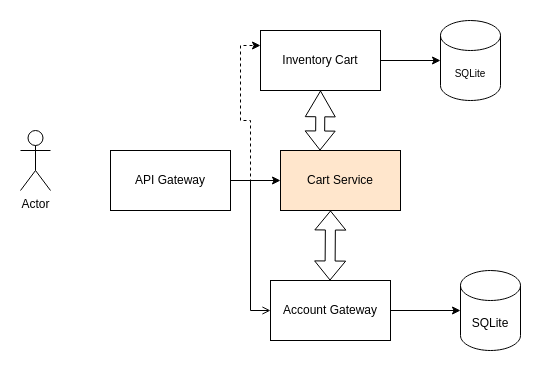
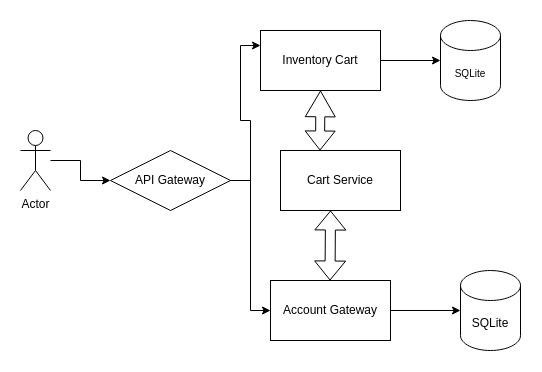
  <mxCell id="0" />
  <mxCell id="1" parent="0" />
  <mxCell id="2" value="SQLite" style="shape=cylinder3;whiteSpace=wrap;html=1;boundedLbl=1;backgroundOutline=1;size=15;" vertex="1" parent="1"><mxGeometry x="460" y="270" width="60" height="80" as="geometry" /></mxCell>
  <mxCell id="3" value="&lt;font size=&quot;1&quot;&gt;SQLite&lt;/font&gt;" style="shape=cylinder3;whiteSpace=wrap;html=1;boundedLbl=1;backgroundOutline=1;size=15;" vertex="1" parent="1"><mxGeometry x="440" y="20" width="60" height="80" as="geometry" /></mxCell>
+ <mxCell id="4" style="edgeStyle=orthogonalEdgeStyle;rounded=0;orthogonalLoop=1;jettySize=auto;html=1;entryX=0;entryY=0.5;entryDx=0;entryDy=0;" edge="1" parent="1" source="5" target="9"><mxGeometry relative="1" as="geometry" /></mxCell>
  <mxCell id="5" value="Actor" style="shape=umlActor;verticalLabelPosition=bottom;verticalAlign=top;html=1;outlineConnect=0;" vertex="1" parent="1"><mxGeometry x="20" y="130" width="30" height="60" as="geometry" /></mxCell>
- <mxCell id="6" style="edgeStyle=orthogonalEdgeStyle;rounded=0;orthogonalLoop=1;jettySize=auto;html=1;entryX=0;entryY=0.5;entryDx=0;entryDy=0;" edge="1" parent="1" source="9" target="11"><mxGeometry relative="1" as="geometry" /></mxCell>
- <mxCell id="7" style="edgeStyle=orthogonalEdgeStyle;rounded=0;orthogonalLoop=1;jettySize=auto;html=1;entryX=0;entryY=0.25;entryDx=0;entryDy=0;dashed=1;" edge="1" parent="1" source="9" target="12"><mxGeometry relative="1" as="geometry" /></mxCell>
- <mxCell id="8" style="edgeStyle=orthogonalEdgeStyle;rounded=0;orthogonalLoop=1;jettySize=auto;html=1;entryX=0;entryY=0.5;entryDx=0;entryDy=0;endArrow=open;" edge="1" parent="1" source="9" target="10"><mxGeometry relative="1" as="geometry" /></mxCell>
- <mxCell id="9" value="API Gateway" style="rounded=0;whiteSpace=wrap;html=1;" vertex="1" parent="1"><mxGeometry x="110" y="150" width="120" height="60" as="geometry" /></mxCell>
+ <mxCell id="7" style="edgeStyle=orthogonalEdgeStyle;rounded=0;orthogonalLoop=1;jettySize=auto;html=1;entryX=0;entryY=0.25;entryDx=0;entryDy=0;" edge="1" parent="1" source="9" target="12"><mxGeometry relative="1" as="geometry" /></mxCell>
+ <mxCell id="8" style="edgeStyle=orthogonalEdgeStyle;rounded=0;orthogonalLoop=1;jettySize=auto;html=1;entryX=0;entryY=0.5;entryDx=0;entryDy=0;" edge="1" parent="1" source="9" target="10"><mxGeometry relative="1" as="geometry" /></mxCell>
+ <mxCell id="9" value="API Gateway" style="rhombus;whiteSpace=wrap;html=1;" vertex="1" parent="1"><mxGeometry x="110" y="150" width="120" height="60" as="geometry" /></mxCell>
  <mxCell id="10" value="Account Gateway" style="rounded=0;whiteSpace=wrap;html=1;" vertex="1" parent="1"><mxGeometry x="270" y="280" width="120" height="60" as="geometry" /></mxCell>
- <mxCell id="11" value="Cart Service" style="rounded=0;whiteSpace=wrap;html=1;fillColor=#ffe6cc;" vertex="1" parent="1"><mxGeometry x="280" y="150" width="120" height="60" as="geometry" /></mxCell>
+ <mxCell id="11" value="Cart Service" style="rounded=0;whiteSpace=wrap;html=1;" vertex="1" parent="1"><mxGeometry x="280" y="150" width="120" height="60" as="geometry" /></mxCell>
  <mxCell id="12" value="Inventory Cart" style="rounded=0;whiteSpace=wrap;html=1;" vertex="1" parent="1"><mxGeometry x="260" width="120" height="60" as="geometry" y="30" /></mxCell>
  <mxCell id="13" style="edgeStyle=orthogonalEdgeStyle;rounded=0;orthogonalLoop=1;jettySize=auto;html=1;entryX=0;entryY=0.5;entryDx=0;entryDy=0;entryPerimeter=0;" edge="1" parent="1" source="10" target="2"><mxGeometry relative="1" as="geometry" /></mxCell>
  <mxCell id="14" style="edgeStyle=orthogonalEdgeStyle;rounded=0;orthogonalLoop=1;jettySize=auto;html=1;entryX=0;entryY=0.5;entryDx=0;entryDy=0;entryPerimeter=0;" edge="1" parent="1" source="12" target="3"><mxGeometry relative="1" as="geometry" /></mxCell>
  <mxCell id="15" value="" style="shape=flexArrow;endArrow=classic;startArrow=classic;html=1;rounded=0;width=9;endSize=8.26;entryX=0.5;entryY=1;entryDx=0;entryDy=0;" edge="1" parent="1" target="12"><mxGeometry width="100" height="100" relative="1" as="geometry"><mxPoint x="319.5" y="150" as="sourcePoint" /><mxPoint x="320" y="110" as="targetPoint" /></mxGeometry></mxCell>
  <mxCell id="16" value="" style="shape=flexArrow;endArrow=classic;startArrow=classic;html=1;rounded=0;" edge="1" parent="1"><mxGeometry width="100" height="100" relative="1" as="geometry"><mxPoint x="330" y="210" as="sourcePoint" /><mxPoint x="329.5" y="280" as="targetPoint" /></mxGeometry></mxCell>
